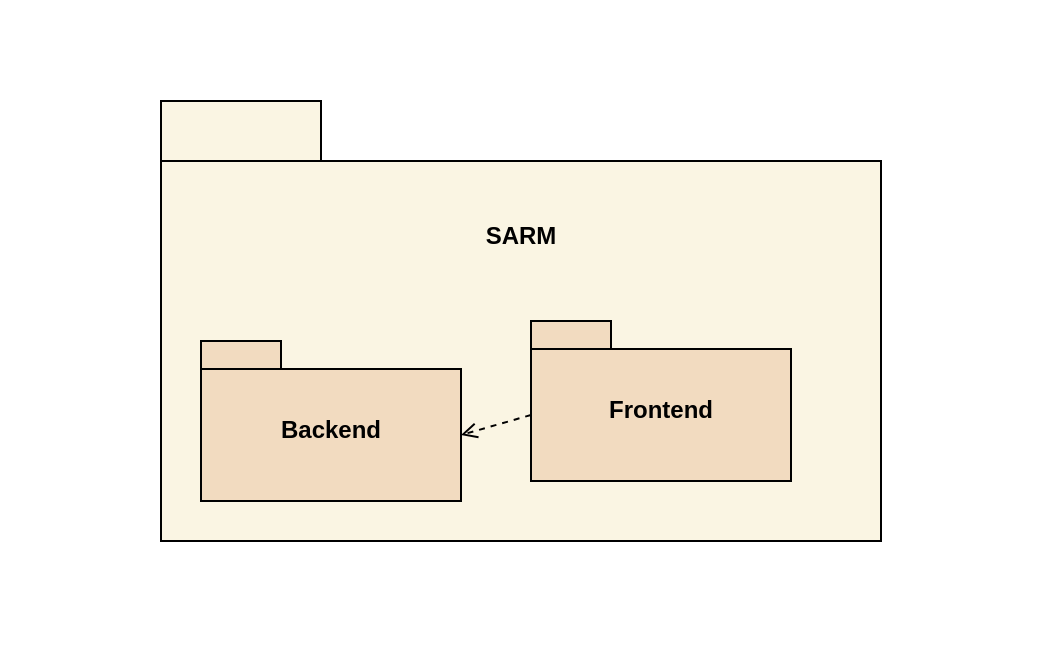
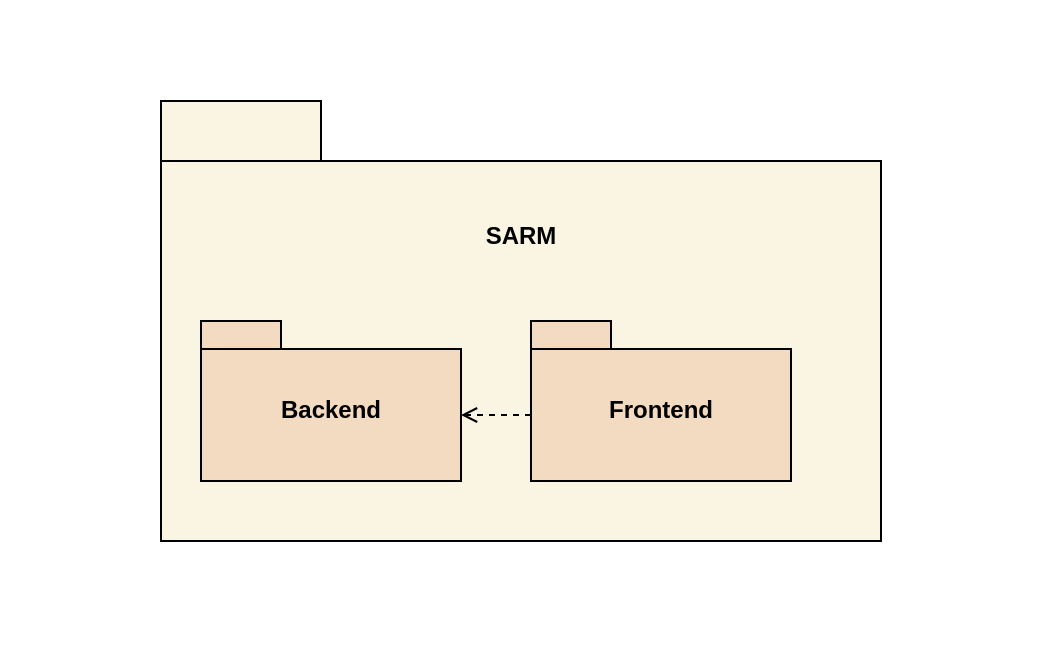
  <mxCell id="0" />
  <mxCell id="1" parent="0" />
  <mxCell id="2" value="&lt;br&gt;&lt;br&gt;SARM&lt;br&gt;&lt;br&gt;&lt;br&gt;&lt;br&gt;&lt;br&gt;&lt;br&gt;&lt;br&gt;&lt;br&gt;&lt;br&gt;&lt;br&gt;&lt;br&gt;" style="shape=folder;fontStyle=1;tabWidth=80;tabHeight=30;tabPosition=left;html=1;boundedLbl=1;strokeColor=#000000;fillColor=#faf5e3;fontColor=#000000;" parent="1" vertex="1"><mxGeometry x="80" y="50" width="360" height="220" as="geometry" /></mxCell>
- <mxCell id="3" value="Backend" style="shape=folder;fontStyle=1;spacingTop=10;tabWidth=40;tabHeight=14;tabPosition=left;html=1;fillColor=#F2DBC0;fontColor=#000000;strokeColor=#000000;" vertex="1" parent="1"><mxGeometry x="100" y="170" width="130" height="80" as="geometry" /></mxCell>
+ <mxCell id="3" value="Backend" style="shape=folder;fontStyle=1;spacingTop=10;tabWidth=40;tabHeight=14;tabPosition=left;html=1;fillColor=#F2DBC0;fontColor=#000000;strokeColor=#000000;" vertex="1" parent="1"><mxGeometry x="100" y="160" width="130" height="80" as="geometry" /></mxCell>
  <mxCell id="4" style="edgeStyle=none;html=1;exitX=0;exitY=0;exitDx=0;exitDy=47;exitPerimeter=0;entryX=0;entryY=0;entryDx=130;entryDy=47;entryPerimeter=0;fontColor=#000000;strokeColor=#000000;dashed=1;endArrow=open;endFill=0;" edge="1" parent="1" source="5" target="3"><mxGeometry relative="1" as="geometry" /></mxCell>
  <mxCell id="5" value="Frontend" style="shape=folder;fontStyle=1;spacingTop=10;tabWidth=40;tabHeight=14;tabPosition=left;html=1;fillColor=#F2DBC0;fontColor=#000000;strokeColor=#000000;" vertex="1" parent="1"><mxGeometry x="265" y="160" width="130" height="80" as="geometry" /></mxCell>
  <mxCell id="6" value="" style="whiteSpace=wrap;html=1;labelBackgroundColor=none;labelBorderColor=default;strokeColor=none;fontColor=#000000;fillColor=none;" vertex="1" parent="1"><mxGeometry x="20" y="20" width="480" height="290" as="geometry" /></mxCell>
